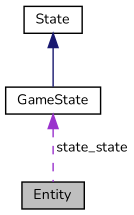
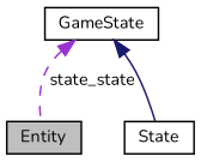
  digraph {
    fontname=Nunito
    node [color=black fillcolor=white fontname=Nunito fontsize=10 shape=record style=filled]
    edge [dir=back fontname=Nunito fontsize=10 labelfontname=Helvetica labelfontsize=10]
    n1 [fillcolor=grey75 fontcolor=black height=0.2 label=Entity width=0.4]
    n2 [height=0.2 label=GameState width=0.4]
    n3 [height=0.2 label=State width=0.4]
    n2 -> n1 [color=darkorchid3 label=" state_state" style=dashed]
-   n3 -> n2 [color=midnightblue style=solid]
+   n2 -> n3 [color=midnightblue style=solid]
  }
